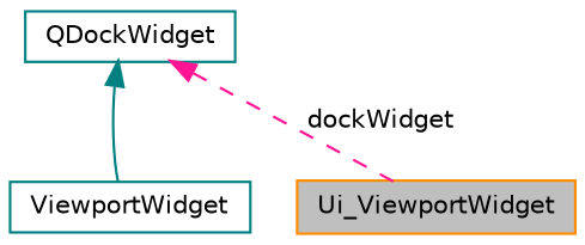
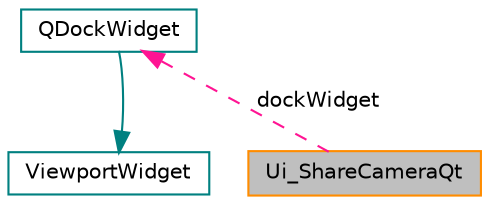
  digraph {
    node [color=teal fillcolor=white fontname=Helvetica fontsize=10 shape=record style=filled]
    edge [dir=back fontname=Helvetica fontsize=10 labelfontname=Helvetica labelfontsize=10]
-   n1 [color=darkorange fillcolor=grey75 fontcolor=black height=0.2 label=Ui_ViewportWidget width=0.4]
+   n1 [color=darkorange fillcolor=grey75 fontcolor=black height=0.2 label=Ui_ShareCameraQt width=0.4]
    n2 [height=0.2 label=ViewportWidget width=0.4]
    n3 [height=0.2 label=QDockWidget width=0.4]
    n3 -> n1 [color=deeppink label=" dockWidget" style=dashed]
-   n3 -> n2 [color=teal style=solid]
+   n2 -> n3 [color=teal style=solid]
  }
